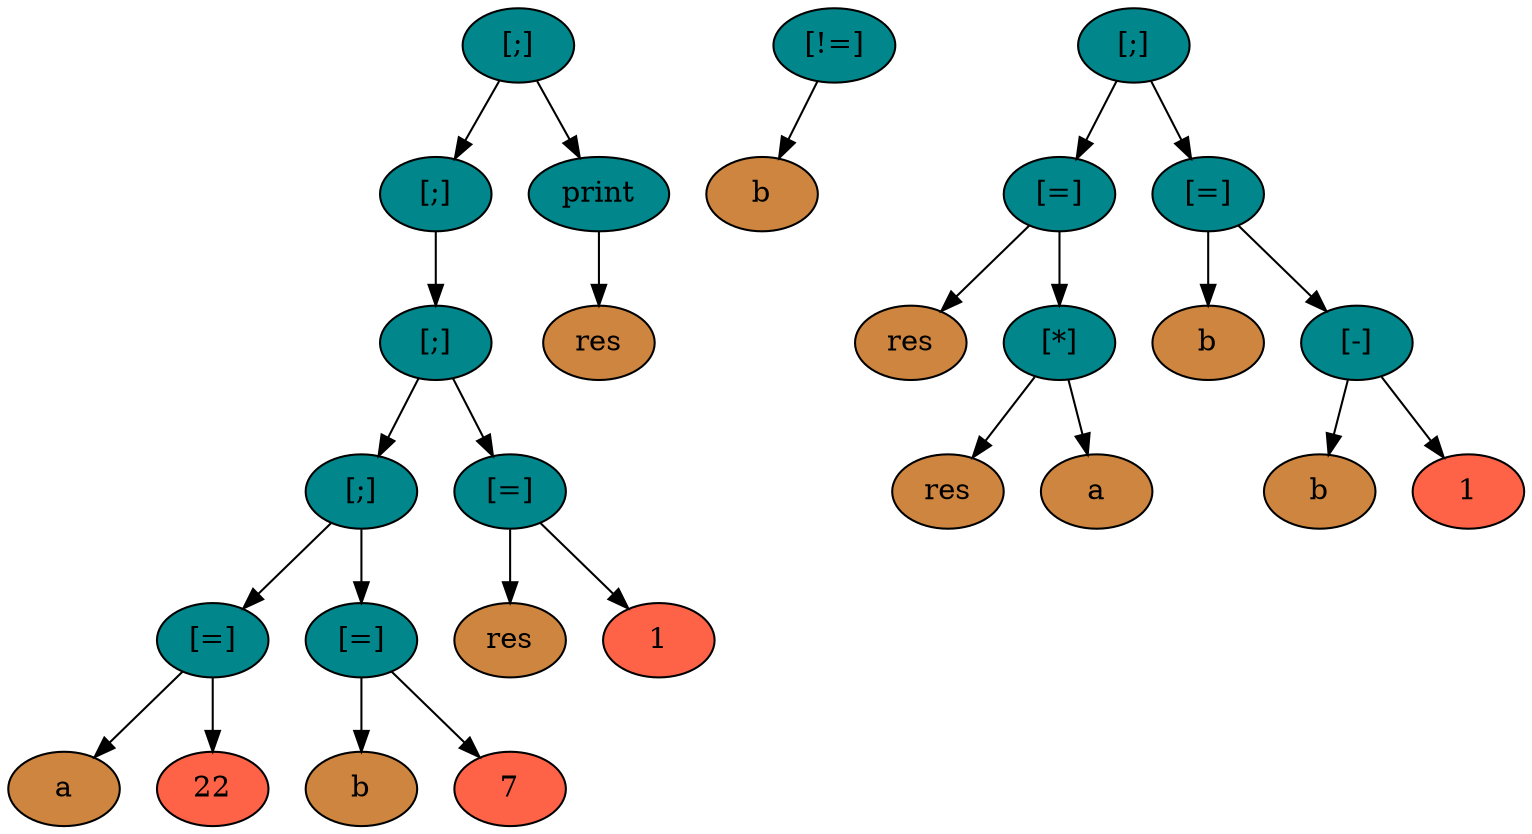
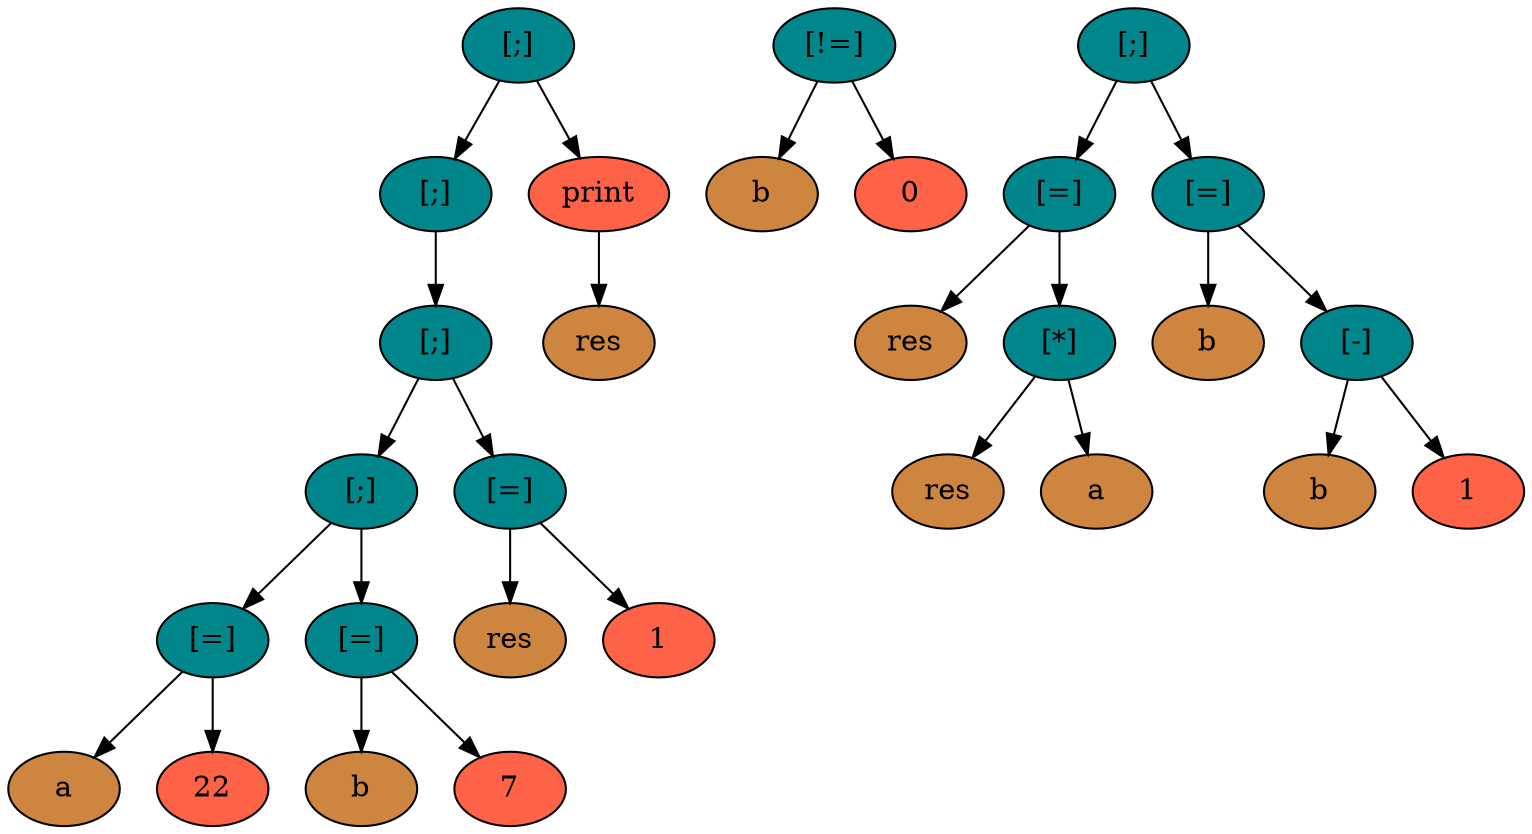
  digraph {
    node [fillcolor=turquoise4 style=filled]
    n1 [label="[;]"]
    n2 [label="[;]"]
-   n3 [label=print]
+   n3 [fillcolor=tomato label=print]
    n4 [label="[;]"]
    n5 [fillcolor=peru label=res]
    n6 [label="[;]"]
    n7 [label="[=]"]
    n8 [label="[=]"]
    n9 [label="[=]"]
    n10 [fillcolor=peru label=res]
    n11 [fillcolor=tomato label=1]
    n12 [fillcolor=peru label=a]
    n13 [fillcolor=tomato label=22]
    n14 [fillcolor=peru label=b]
    n15 [fillcolor=tomato label=7]
    n16 [label="[!=]"]
    n17 [fillcolor=peru label=b]
+   n18 [fillcolor=tomato label=0]
    n19 [label="[;]"]
    n20 [label="[=]"]
    n21 [label="[=]"]
    n22 [fillcolor=peru label=res]
    n23 [label="[*]"]
    n24 [fillcolor=peru label=b]
    n25 [label="[-]"]
    n26 [fillcolor=peru label=res]
    n27 [fillcolor=peru label=a]
    n28 [fillcolor=peru label=b]
    n29 [fillcolor=tomato label=1]
    n1 -> n2
    n1 -> n3
    n2 -> n4
    n3 -> n5
    n4 -> n6
    n4 -> n7
    n6 -> n8
    n6 -> n9
    n7 -> n10
    n7 -> n11
    n8 -> n12
    n8 -> n13
    n9 -> n14
    n9 -> n15
    n16 -> n17
+   n16 -> n18
    n19 -> n20
    n19 -> n21
    n20 -> n22
    n20 -> n23
    n21 -> n24
    n21 -> n25
    n23 -> n26
    n23 -> n27
    n25 -> n28
    n25 -> n29
  }
